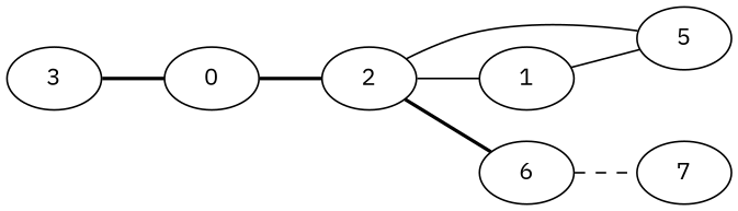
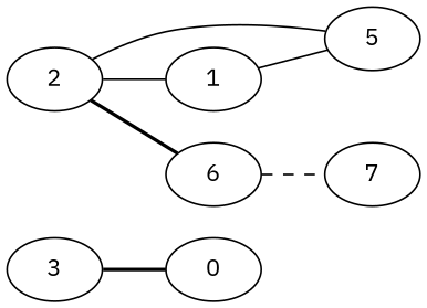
  graph {
    fontname="IBM Plex Sans"
    rankdir=LR
    node [fontname="IBM Plex Sans"]
    edge [fontname="IBM Plex Sans" style=bold]
    3
    0
    2
    5
    1
    6
    7
    3 -- 0
-   0 -- 2
    2 -- 5 [style=solid]
    2 -- 1 [style=solid]
    2 -- 6
    1 -- 5 [style=solid]
    6 -- 7 [style=dashed]
  }
